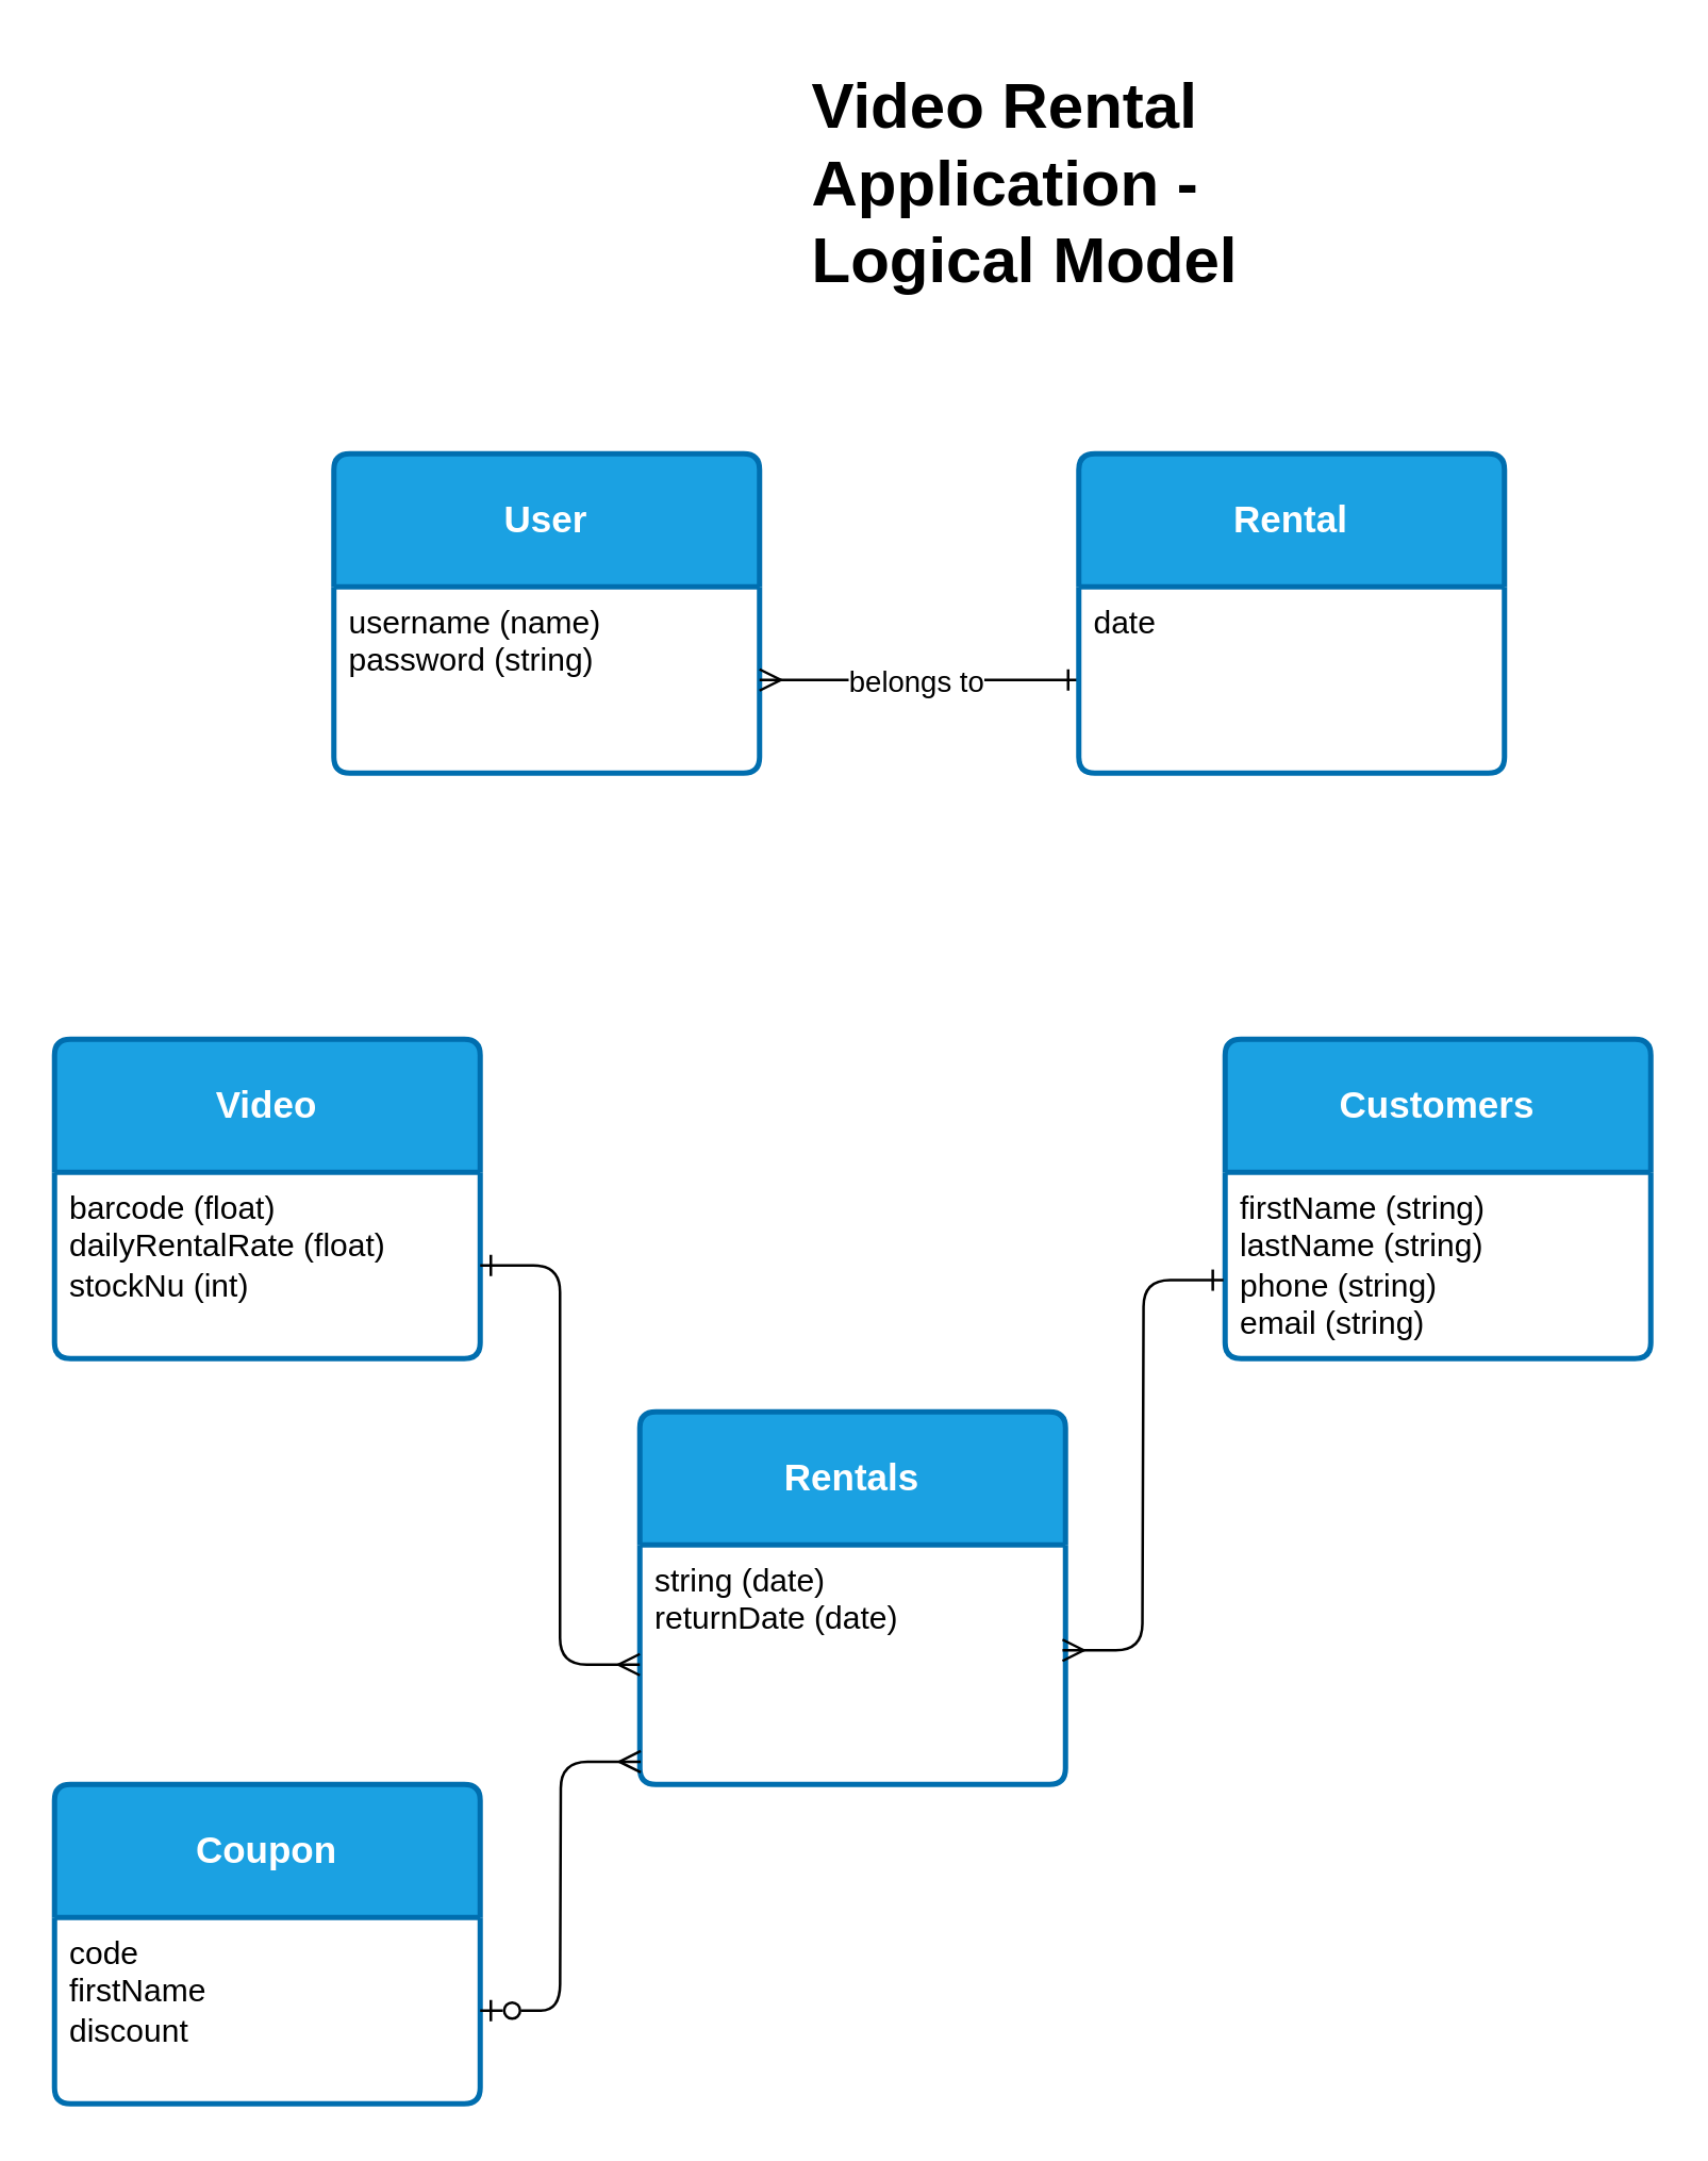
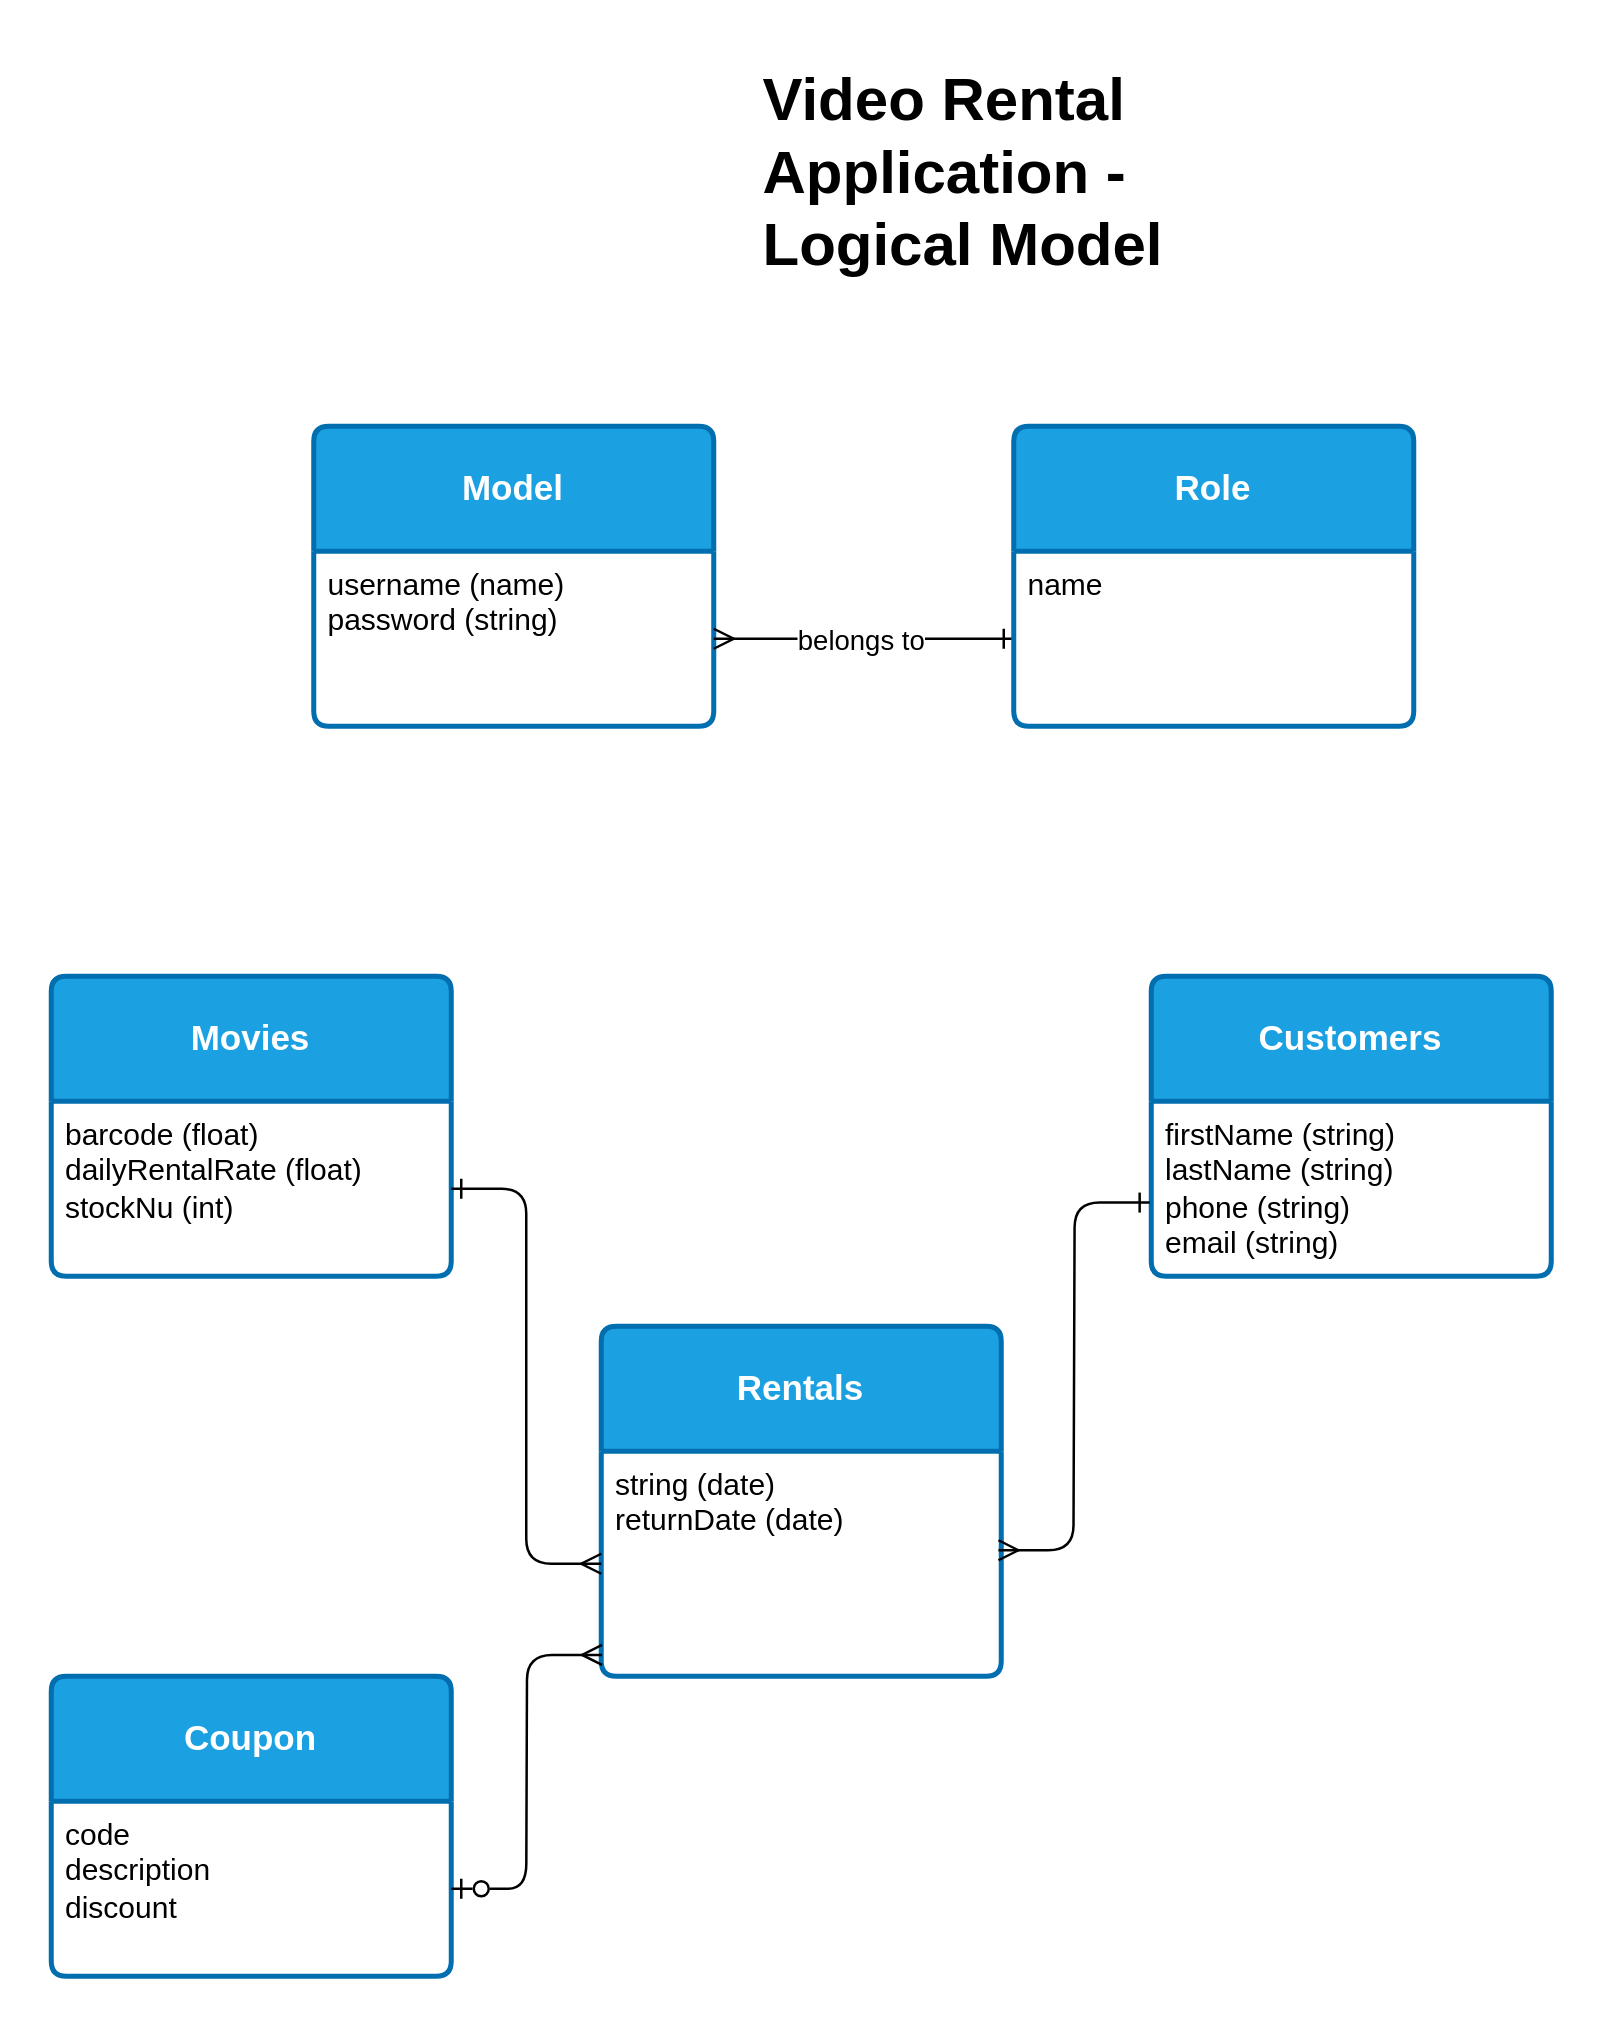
  <mxCell id="0" />
  <mxCell id="1" parent="0" />
- <mxCell id="2" value="Video" style="swimlane;childLayout=stackLayout;horizontal=1;startSize=50;horizontalStack=0;rounded=1;fontSize=14;fontStyle=1;strokeWidth=2;resizeParent=0;resizeLast=1;shadow=0;dashed=0;align=center;arcSize=4;whiteSpace=wrap;html=1;fillColor=#1ba1e2;fontColor=#ffffff;strokeColor=#006EAF;" vertex="1" parent="1"><mxGeometry x="20" y="390" width="160" height="120" as="geometry" /></mxCell>
+ <mxCell id="2" value="Movies" style="swimlane;childLayout=stackLayout;horizontal=1;startSize=50;horizontalStack=0;rounded=1;fontSize=14;fontStyle=1;strokeWidth=2;resizeParent=0;resizeLast=1;shadow=0;dashed=0;align=center;arcSize=4;whiteSpace=wrap;html=1;fillColor=#1ba1e2;fontColor=#ffffff;strokeColor=#006EAF;" vertex="1" parent="1"><mxGeometry x="20" y="390" width="160" height="120" as="geometry" /></mxCell>
  <mxCell id="3" value="barcode (float)&lt;br&gt;dailyRentalRate (float)&lt;br&gt;stockNu (int)" style="align=left;strokeColor=none;fillColor=none;spacingLeft=4;fontSize=12;verticalAlign=top;resizable=0;rotatable=0;part=1;html=1;" vertex="1" parent="2"><mxGeometry y="50" width="160" height="70" as="geometry" /></mxCell>
  <mxCell id="4" value="Customers" style="swimlane;childLayout=stackLayout;horizontal=1;startSize=50;horizontalStack=0;rounded=1;fontSize=14;fontStyle=1;strokeWidth=2;resizeParent=0;resizeLast=1;shadow=0;dashed=0;align=center;arcSize=4;whiteSpace=wrap;html=1;fillColor=#1ba1e2;fontColor=#ffffff;strokeColor=#006EAF;" vertex="1" parent="1"><mxGeometry x="460" y="390" width="160" height="120" as="geometry" /></mxCell>
  <mxCell id="5" value="firstName (string)&lt;br&gt;lastName (string)&lt;br&gt;phone (string)&lt;br&gt;email (string)" style="align=left;strokeColor=none;fillColor=none;spacingLeft=4;fontSize=12;verticalAlign=top;resizable=0;rotatable=0;part=1;html=1;" vertex="1" parent="4"><mxGeometry y="50" width="160" height="70" as="geometry" /></mxCell>
  <mxCell id="6" value="Rentals" style="swimlane;childLayout=stackLayout;horizontal=1;startSize=50;horizontalStack=0;rounded=1;fontSize=14;fontStyle=1;strokeWidth=2;resizeParent=0;resizeLast=1;shadow=0;dashed=0;align=center;arcSize=4;whiteSpace=wrap;html=1;fillColor=#1ba1e2;fontColor=#ffffff;strokeColor=#006EAF;" vertex="1" parent="1"><mxGeometry x="240" y="530" width="160" height="140" as="geometry" /></mxCell>
  <mxCell id="7" value="string (date)&lt;br&gt;returnDate (date)&lt;br&gt;" style="align=left;strokeColor=none;fillColor=none;spacingLeft=4;fontSize=12;verticalAlign=top;resizable=0;rotatable=0;part=1;html=1;" vertex="1" parent="6"><mxGeometry y="50" width="160" height="90" as="geometry" /></mxCell>
  <mxCell id="8" value="" style="edgeStyle=entityRelationEdgeStyle;fontSize=12;html=1;endArrow=ERmany;rounded=1;entryX=0;entryY=0.5;entryDx=0;entryDy=0;exitX=1;exitY=0.5;exitDx=0;exitDy=0;startArrow=ERone;startFill=0;endFill=0;" edge="1" parent="1" source="3" target="7"><mxGeometry width="100" height="100" relative="1" as="geometry"><mxPoint x="-50" y="470" as="sourcePoint" /><mxPoint x="-20" y="560" as="targetPoint" /></mxGeometry></mxCell>
  <mxCell id="9" value="" style="edgeStyle=entityRelationEdgeStyle;fontSize=12;html=1;endArrow=ERone;startArrow=ERmany;rounded=1;entryX=-0.004;entryY=0.579;entryDx=0;entryDy=0;entryPerimeter=0;exitX=0.993;exitY=0.44;exitDx=0;exitDy=0;exitPerimeter=0;endFill=0;" edge="1" parent="1" source="7" target="5"><mxGeometry width="100" height="100" relative="1" as="geometry"><mxPoint x="270" y="610" as="sourcePoint" /><mxPoint x="370" y="510" as="targetPoint" /></mxGeometry></mxCell>
  <mxCell id="10" value="Coupon" style="swimlane;childLayout=stackLayout;horizontal=1;startSize=50;horizontalStack=0;rounded=1;fontSize=14;fontStyle=1;strokeWidth=2;resizeParent=0;resizeLast=1;shadow=0;dashed=0;align=center;arcSize=4;whiteSpace=wrap;html=1;fillColor=#1ba1e2;fontColor=#ffffff;strokeColor=#006EAF;" vertex="1" parent="1"><mxGeometry x="20" y="670" width="160" height="120" as="geometry" /></mxCell>
- <mxCell id="11" value="code&lt;br&gt;firstName&lt;br&gt;discount" style="align=left;strokeColor=none;fillColor=none;spacingLeft=4;fontSize=12;verticalAlign=top;resizable=0;rotatable=0;part=1;html=1;" vertex="1" parent="10"><mxGeometry y="50" width="160" height="70" as="geometry" /></mxCell>
+ <mxCell id="11" value="code&lt;br&gt;description&lt;br&gt;discount" style="align=left;strokeColor=none;fillColor=none;spacingLeft=4;fontSize=12;verticalAlign=top;resizable=0;rotatable=0;part=1;html=1;" vertex="1" parent="10"><mxGeometry y="50" width="160" height="70" as="geometry" /></mxCell>
  <mxCell id="12" value="" style="edgeStyle=entityRelationEdgeStyle;fontSize=12;html=1;endArrow=ERmany;startArrow=ERzeroToOne;rounded=1;entryX=0.002;entryY=0.905;entryDx=0;entryDy=0;entryPerimeter=0;endFill=0;startFill=0;" edge="1" parent="1" source="11" target="7"><mxGeometry width="100" height="100" relative="1" as="geometry"><mxPoint x="270" y="730" as="sourcePoint" /><mxPoint x="370" y="630" as="targetPoint" /></mxGeometry></mxCell>
- <mxCell id="13" value="User" style="swimlane;childLayout=stackLayout;horizontal=1;startSize=50;horizontalStack=0;rounded=1;fontSize=14;fontStyle=1;strokeWidth=2;resizeParent=0;resizeLast=1;shadow=0;dashed=0;align=center;arcSize=4;whiteSpace=wrap;html=1;fillColor=#1ba1e2;fontColor=#ffffff;strokeColor=#006EAF;" vertex="1" parent="1"><mxGeometry x="125" y="170" width="160" height="120" as="geometry" /></mxCell>
+ <mxCell id="13" value="Model" style="swimlane;childLayout=stackLayout;horizontal=1;startSize=50;horizontalStack=0;rounded=1;fontSize=14;fontStyle=1;strokeWidth=2;resizeParent=0;resizeLast=1;shadow=0;dashed=0;align=center;arcSize=4;whiteSpace=wrap;html=1;fillColor=#1ba1e2;fontColor=#ffffff;strokeColor=#006EAF;" vertex="1" parent="1"><mxGeometry x="125" y="170" width="160" height="120" as="geometry" /></mxCell>
  <mxCell id="14" value="username (name)&lt;br&gt;password (string)" style="align=left;strokeColor=none;fillColor=none;spacingLeft=4;fontSize=12;verticalAlign=top;resizable=0;rotatable=0;part=1;html=1;" vertex="1" parent="13"><mxGeometry y="50" width="160" height="70" as="geometry" /></mxCell>
  <mxCell id="15" value="" style="edgeStyle=entityRelationEdgeStyle;fontSize=12;html=1;endArrow=ERone;startArrow=ERmany;rounded=1;entryX=0;entryY=0.5;entryDx=0;entryDy=0;endFill=0;" edge="1" parent="1" source="14" target="18"><mxGeometry width="100" height="100" relative="1" as="geometry"><mxPoint x="395" y="170" as="sourcePoint" /><mxPoint x="495" y="70" as="targetPoint" /></mxGeometry></mxCell>
  <mxCell id="16" value="belongs to" style="edgeLabel;html=1;align=center;verticalAlign=middle;resizable=0;points=[];" vertex="1" connectable="0" parent="15"><mxGeometry x="-0.03" relative="1" as="geometry"><mxPoint as="offset" /></mxGeometry></mxCell>
- <mxCell id="17" value="Rental" style="swimlane;childLayout=stackLayout;horizontal=1;startSize=50;horizontalStack=0;rounded=1;fontSize=14;fontStyle=1;strokeWidth=2;resizeParent=0;resizeLast=1;shadow=0;dashed=0;align=center;arcSize=4;whiteSpace=wrap;html=1;fillColor=#1ba1e2;fontColor=#ffffff;strokeColor=#006EAF;" vertex="1" parent="1"><mxGeometry x="405" y="170" width="160" height="120" as="geometry" /></mxCell>
- <mxCell id="18" value="date" style="align=left;strokeColor=none;fillColor=none;spacingLeft=4;fontSize=12;verticalAlign=top;resizable=0;rotatable=0;part=1;html=1;" vertex="1" parent="17"><mxGeometry y="50" width="160" height="70" as="geometry" /></mxCell>
+ <mxCell id="17" value="Role" style="swimlane;childLayout=stackLayout;horizontal=1;startSize=50;horizontalStack=0;rounded=1;fontSize=14;fontStyle=1;strokeWidth=2;resizeParent=0;resizeLast=1;shadow=0;dashed=0;align=center;arcSize=4;whiteSpace=wrap;html=1;fillColor=#1ba1e2;fontColor=#ffffff;strokeColor=#006EAF;" vertex="1" parent="1"><mxGeometry x="405" y="170" width="160" height="120" as="geometry" /></mxCell>
+ <mxCell id="18" value="name" style="align=left;strokeColor=none;fillColor=none;spacingLeft=4;fontSize=12;verticalAlign=top;resizable=0;rotatable=0;part=1;html=1;" vertex="1" parent="17"><mxGeometry y="50" width="160" height="70" as="geometry" /></mxCell>
  <mxCell id="19" value="&lt;h1&gt;Video Rental Application - Logical Model&lt;/h1&gt;" style="text;html=1;strokeColor=none;fillColor=none;spacing=5;spacingTop=-20;whiteSpace=wrap;overflow=hidden;rounded=0;" vertex="1" parent="1"><mxGeometry x="300" y="20" width="190" height="120" as="geometry" /></mxCell>
